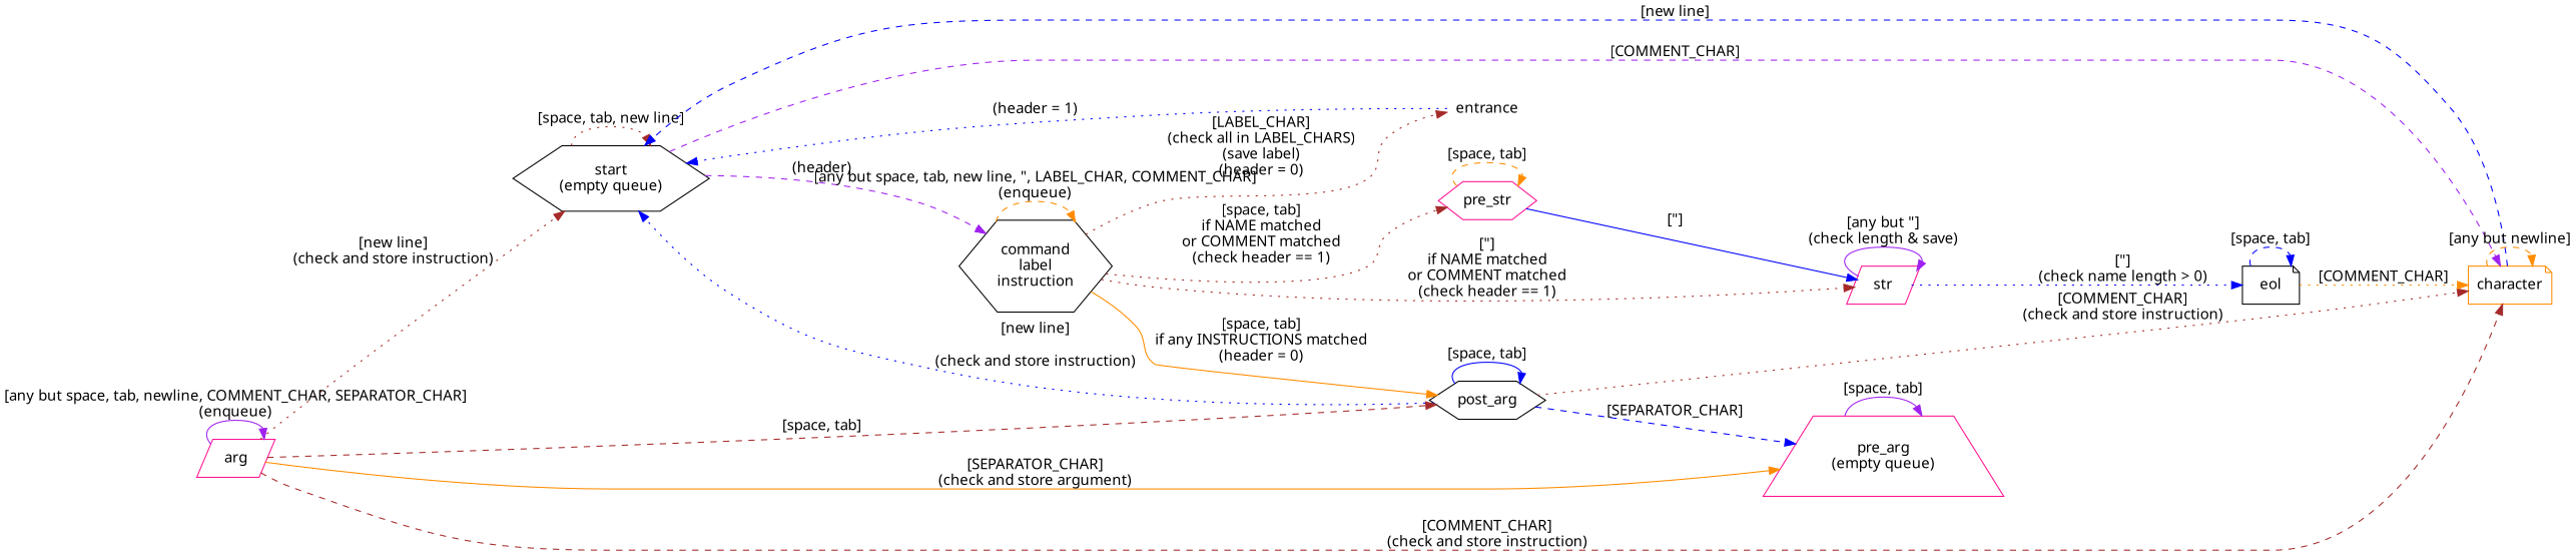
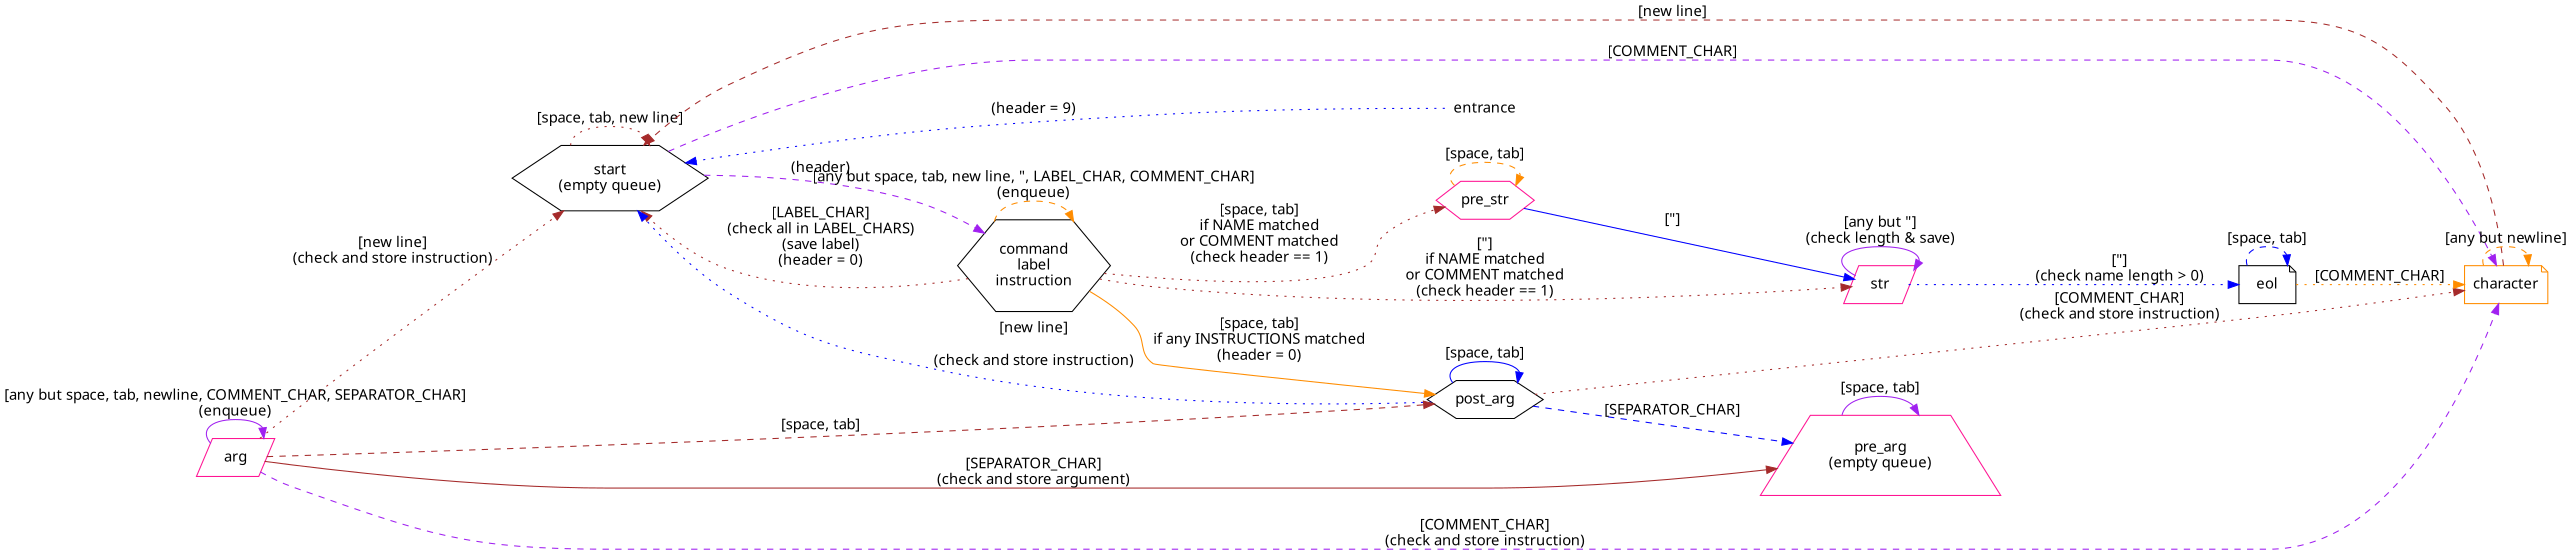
  digraph {
    fontname="Noto Sans"
    rankdir=LR
    node [color=deeppink fontname="Noto Sans" shape=hexagon]
    edge [color=brown fontname="Noto Sans" style=dotted]
    n1 [color=black label="start\n(empty queue)"]
    n2 [color=darkorange label=character shape=note]
    n3 [color=black label="command\nlabel\ninstruction"]
    pre_str
    str [shape=parallelogram]
    post_arg [color=black]
    entrance [shape=none]
    eol [color=black shape=note]
    n9 [label="pre_arg\n(empty queue)" shape=trapezium]
    arg [shape=parallelogram]
    n1 -> n1 [label="[space, tab, new line]"]
    n1 -> n2 [color=purple label="[COMMENT_CHAR]" style=dashed]
    n1 -> n3 [color=purple label="(header)" style=dashed]
-   n2 -> n1 [color=blue label="[new line]" style=dashed]
+   n2 -> n1 [label="[new line]" style=dashed]
    n2 -> n2 [color=darkorange label="[any but newline]" style=dashed]
-   n3 -> entrance [label="[LABEL_CHAR]\n(check all in LABEL_CHARS)\n(save label)\n(header = 0)"]
+   n3 -> n1 [label="[LABEL_CHAR]\n(check all in LABEL_CHARS)\n(save label)\n(header = 0)"]
    n3 -> n3 [color=darkorange label="[any but space, tab, new line, \", LABEL_CHAR, COMMENT_CHAR]\n(enqueue)" style=dashed]
    n3 -> pre_str [label="[space, tab]\nif NAME matched\nor COMMENT matched\n(check header == 1)"]
    n3 -> str [label="[\"]\nif NAME matched\nor COMMENT matched\n(check header == 1)"]
    n3 -> post_arg [color=darkorange label="[space, tab]\nif any INSTRUCTIONS matched\n(header = 0)\n" style=solid]
    pre_str -> pre_str [color=darkorange label="[space, tab]" style=dashed]
    pre_str -> str [color=blue label="[\"]" style=solid]
    str -> str [color=purple label="[any but \"]\n(check length & save)" style=solid]
    str -> eol [color=blue label="[\"]\n(check name length > 0)"]
    post_arg -> n1 [color=blue label="[new line]\n\n(check and store instruction)"]
    post_arg -> n2 [label="[COMMENT_CHAR]\n(check and store instruction)"]
    post_arg -> post_arg [color=blue label="[space, tab]" style=solid]
    post_arg -> n9 [color=blue label="[SEPARATOR_CHAR]" style=dashed]
-   entrance -> n1 [color=blue label="(header = 1)"]
+   entrance -> n1 [color=blue label="(header = 9)"]
    eol -> n2 [color=darkorange label="[COMMENT_CHAR]"]
    eol -> eol [color=blue label="[space, tab]" style=dashed]
    n9 -> n9 [color=purple label="[space, tab]" style=solid]
    arg -> n1 [label="[new line]\n(check and store instruction)"]
-   arg -> n2 [label="[COMMENT_CHAR]\n(check and store instruction)" style=dashed]
+   arg -> n2 [color=purple label="[COMMENT_CHAR]\n(check and store instruction)" style=dashed]
    arg -> post_arg [label="[space, tab]" style=dashed]
-   arg -> n9 [color=darkorange label="[SEPARATOR_CHAR]\n(check and store argument)" style=solid]
+   arg -> n9 [label="[SEPARATOR_CHAR]\n(check and store argument)" style=solid]
    arg -> arg [color=purple label="[any but space, tab, newline, COMMENT_CHAR, SEPARATOR_CHAR]\n(enqueue)" style=solid]
  }
